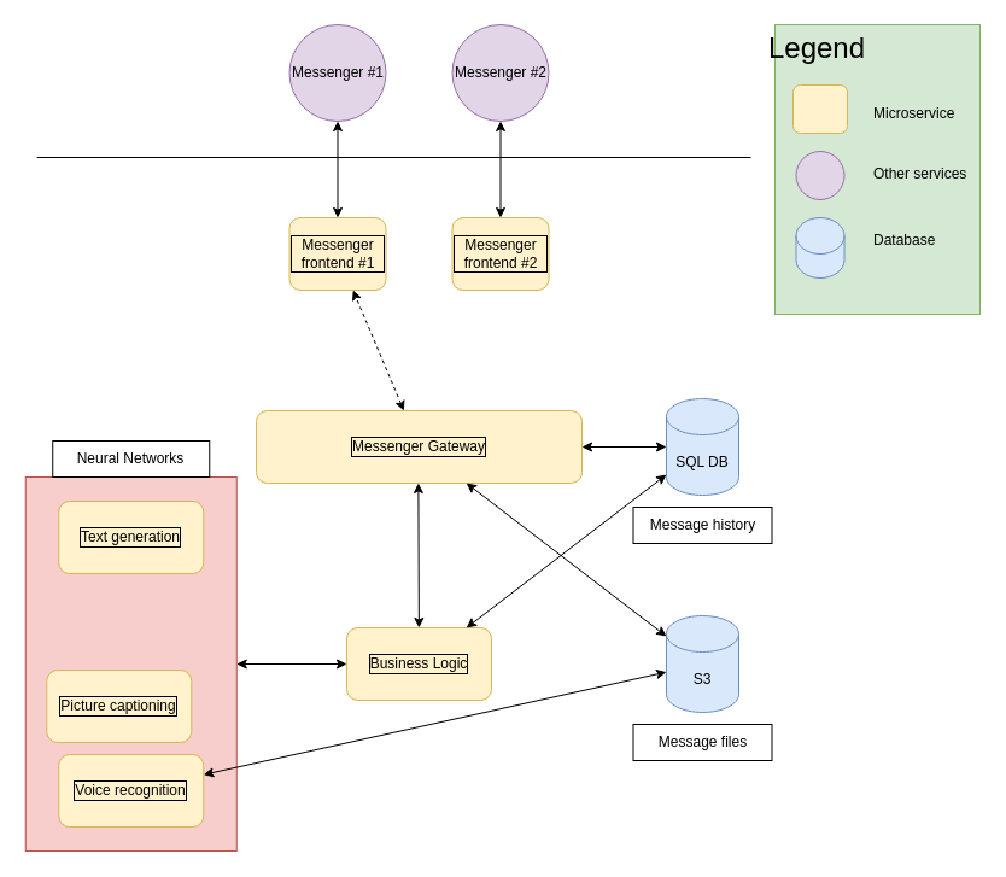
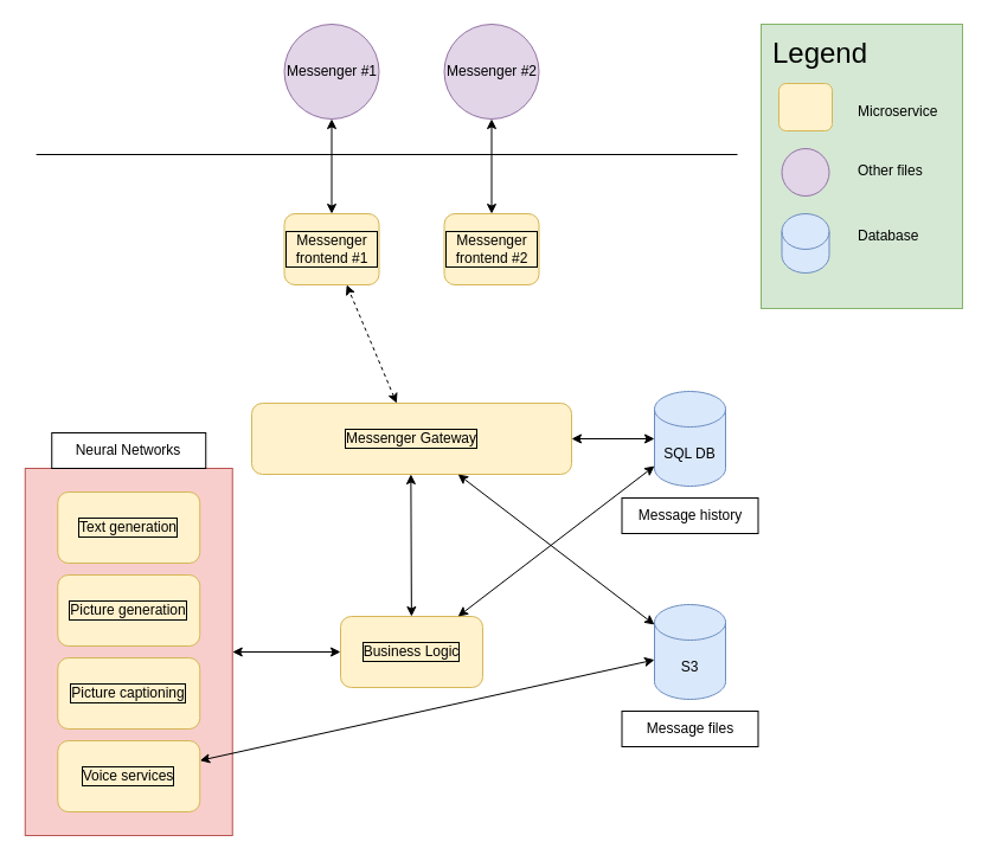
  <mxCell id="0" />
  <mxCell id="1" parent="0" />
  <mxCell id="2" value="" style="rounded=0;whiteSpace=wrap;html=1;labelBorderColor=default;fontSize=24;fillColor=#d5e8d4;strokeColor=#82b366;" parent="1" vertex="1"><mxGeometry x="642" y="20" width="170" height="240" as="geometry" /></mxCell>
  <mxCell id="3" value="" style="whiteSpace=wrap;html=1;fillColor=#f8cecc;strokeColor=#b85450;" parent="1" vertex="1"><mxGeometry x="20.75" y="395" width="175" height="310" as="geometry" /></mxCell>
  <mxCell id="4" value="Neural Networks" style="text;html=1;strokeColor=default;fillColor=none;align=center;verticalAlign=middle;whiteSpace=wrap;rounded=0;" parent="1" vertex="1"><mxGeometry x="43.25" y="365" width="130" height="30" as="geometry" /></mxCell>
  <mxCell id="5" value="" style="endArrow=classic;startArrow=classic;html=1;rounded=0;" parent="1" source="3" target="18" edge="1"><mxGeometry width="50" height="50" relative="1" as="geometry"><mxPoint x="356.37" y="510" as="sourcePoint" /><mxPoint x="306.37" y="560" as="targetPoint" /></mxGeometry></mxCell>
  <mxCell id="6" value="" style="endArrow=classic;startArrow=classic;html=1;rounded=0;dashed=1;" parent="1" source="16" target="17" edge="1"><mxGeometry width="50" height="50" relative="1" as="geometry"><mxPoint x="346.491" y="340" as="sourcePoint" /><mxPoint x="346.37" y="260" as="targetPoint" /></mxGeometry></mxCell>
  <mxCell id="7" value="SQL DB" style="shape=cylinder3;whiteSpace=wrap;html=1;boundedLbl=1;backgroundOutline=1;size=15;fillColor=#dae8fc;strokeColor=#6c8ebf;" parent="1" vertex="1"><mxGeometry x="552" y="330" width="60" height="80" as="geometry" /></mxCell>
  <mxCell id="8" value="" style="endArrow=classic;startArrow=classic;html=1;rounded=0;" parent="1" source="16" target="7" edge="1"><mxGeometry width="50" height="50" relative="1" as="geometry"><mxPoint x="506.37" y="370" as="sourcePoint" /><mxPoint x="296.37" y="420" as="targetPoint" /></mxGeometry></mxCell>
  <mxCell id="9" value="" style="endArrow=classic;startArrow=classic;html=1;rounded=0;" parent="1" source="18" edge="1"><mxGeometry width="50" height="50" relative="1" as="geometry"><mxPoint x="345.656" y="520.006" as="sourcePoint" /><mxPoint x="346.37" y="400" as="targetPoint" /></mxGeometry></mxCell>
  <mxCell id="10" value="Messenger #1" style="ellipse;whiteSpace=wrap;html=1;aspect=fixed;fillColor=#e1d5e7;strokeColor=#9673a6;" parent="1" vertex="1"><mxGeometry x="239.5" y="20" width="80" height="80" as="geometry" /></mxCell>
  <mxCell id="11" value="Messenger #2" style="ellipse;whiteSpace=wrap;html=1;aspect=fixed;fillColor=#e1d5e7;strokeColor=#9673a6;" parent="1" vertex="1"><mxGeometry x="374.5" y="20" width="80" height="80" as="geometry" /></mxCell>
  <mxCell id="12" value="" style="endArrow=none;html=1;rounded=0;" parent="1" edge="1"><mxGeometry width="50" height="50" relative="1" as="geometry"><mxPoint x="30.12" y="130" as="sourcePoint" /><mxPoint x="622" y="130" as="targetPoint" /></mxGeometry></mxCell>
  <mxCell id="13" value="" style="endArrow=classic;startArrow=classic;html=1;rounded=0;" parent="1" target="10" edge="1"><mxGeometry width="50" height="50" relative="1" as="geometry"><mxPoint x="279.5" y="180" as="sourcePoint" /><mxPoint x="332" y="350" as="targetPoint" /></mxGeometry></mxCell>
  <mxCell id="14" value="" style="endArrow=classic;startArrow=classic;html=1;rounded=0;" parent="1" target="11" edge="1" source="35"><mxGeometry width="50" height="50" relative="1" as="geometry"><mxPoint x="414.5" y="180" as="sourcePoint" /><mxPoint x="224.5" y="350" as="targetPoint" /></mxGeometry></mxCell>
  <mxCell id="15" value="" style="endArrow=classic;startArrow=classic;html=1;rounded=0;fontSize=24;" parent="1" source="28" target="31" edge="1"><mxGeometry width="50" height="50" relative="1" as="geometry"><mxPoint x="246.37" y="410" as="sourcePoint" /><mxPoint x="381.508" y="550.886" as="targetPoint" /></mxGeometry></mxCell>
  <mxCell id="16" value="Messenger Gateway" style="rounded=1;whiteSpace=wrap;html=1;labelBorderColor=default;fontSize=12;fillColor=#fff2cc;strokeColor=#d6b656;" parent="1" vertex="1"><mxGeometry x="212" y="340" width="270" height="60" as="geometry" /></mxCell>
  <mxCell id="17" value="Messenger frontend #1" style="rounded=1;whiteSpace=wrap;html=1;labelBorderColor=default;fontSize=12;fillColor=#fff2cc;strokeColor=#d6b656;" parent="1" vertex="1"><mxGeometry x="239.5" y="180" width="80" height="60" as="geometry" /></mxCell>
  <mxCell id="18" value="Business Logic" style="rounded=1;whiteSpace=wrap;html=1;labelBorderColor=default;fontSize=12;fillColor=#fff2cc;strokeColor=#d6b656;" parent="1" vertex="1"><mxGeometry x="287" y="520" width="120" height="60" as="geometry" /></mxCell>
- <mxCell id="19" value="Picture captioning" style="rounded=1;whiteSpace=wrap;html=1;labelBorderColor=default;fontSize=12;fillColor=#fff2cc;strokeColor=#d6b656;" parent="1" vertex="1"><mxGeometry x="38.25" y="555" width="120" height="60" as="geometry" /></mxCell>
- <mxCell id="21" value="Legend" style="text;html=1;strokeColor=none;fillColor=none;align=center;verticalAlign=middle;whiteSpace=wrap;rounded=0;fontSize=24;" parent="1" vertex="1"><mxGeometry x="647" y="25" width="60" height="30" as="geometry" /></mxCell>
+ <mxCell id="19" value="Picture captioning" style="rounded=1;whiteSpace=wrap;html=1;labelBorderColor=default;fontSize=12;fillColor=#fff2cc;strokeColor=#d6b656;" parent="1" vertex="1"><mxGeometry x="48.25" y="555" width="120" height="60" as="geometry" /></mxCell>
+ <mxCell id="20" value="Picture generation" style="rounded=1;whiteSpace=wrap;html=1;labelBorderColor=default;fontSize=12;fillColor=#fff2cc;strokeColor=#d6b656;" parent="1" vertex="1"><mxGeometry x="48.25" y="485" width="120" height="60" as="geometry" /></mxCell>
+ <mxCell id="21" value="Legend" style="text;html=1;strokeColor=none;fillColor=none;align=center;verticalAlign=middle;whiteSpace=wrap;rounded=0;fontSize=24;" parent="1" vertex="1"><mxGeometry x="662" y="30" width="60" height="30" as="geometry" /></mxCell>
  <mxCell id="22" value="" style="rounded=1;whiteSpace=wrap;html=1;labelBorderColor=default;fontSize=12;fillColor=#fff2cc;strokeColor=#d6b656;" parent="1" vertex="1"><mxGeometry x="657" y="70" width="45" height="40" as="geometry" /></mxCell>
  <mxCell id="23" value="" style="ellipse;whiteSpace=wrap;html=1;aspect=fixed;labelBorderColor=default;fontSize=12;fillColor=#e1d5e7;strokeColor=#9673a6;" parent="1" vertex="1"><mxGeometry x="659.5" y="125" width="40" height="40" as="geometry" /></mxCell>
  <mxCell id="24" value="" style="shape=cylinder3;whiteSpace=wrap;html=1;boundedLbl=1;backgroundOutline=1;size=15;labelBorderColor=default;fontSize=12;fillColor=#dae8fc;strokeColor=#6c8ebf;" parent="1" vertex="1"><mxGeometry x="659.5" y="180" width="40" height="50" as="geometry" /></mxCell>
  <mxCell id="25" value="&lt;font style=&quot;font-size: 12px;&quot;&gt;Microservice&lt;/font&gt;" style="text;html=1;strokeColor=none;fillColor=none;align=left;verticalAlign=middle;whiteSpace=wrap;rounded=0;fontSize=24;" parent="1" vertex="1"><mxGeometry x="722" y="75" width="60" height="30" as="geometry" /></mxCell>
- <mxCell id="26" value="&lt;font style=&quot;font-size: 12px;&quot;&gt;Other services&lt;/font&gt;" style="text;html=1;strokeColor=none;fillColor=none;align=left;verticalAlign=middle;whiteSpace=wrap;rounded=0;fontSize=24;" parent="1" vertex="1"><mxGeometry x="722" y="125" width="90" height="30" as="geometry" /></mxCell>
+ <mxCell id="26" value="&lt;font style=&quot;font-size: 12px;&quot;&gt;Other files&lt;/font&gt;" style="text;html=1;strokeColor=none;fillColor=none;align=left;verticalAlign=middle;whiteSpace=wrap;rounded=0;fontSize=24;" parent="1" vertex="1"><mxGeometry x="722" y="125" width="90" height="30" as="geometry" /></mxCell>
  <mxCell id="27" value="&lt;font style=&quot;font-size: 12px;&quot;&gt;Database&lt;/font&gt;" style="text;html=1;strokeColor=none;fillColor=none;align=left;verticalAlign=middle;whiteSpace=wrap;rounded=0;fontSize=24;" parent="1" vertex="1"><mxGeometry x="722" y="180" width="90" height="30" as="geometry" /></mxCell>
  <mxCell id="28" value="S3" style="shape=cylinder3;whiteSpace=wrap;html=1;boundedLbl=1;backgroundOutline=1;size=15;fillColor=#dae8fc;strokeColor=#6c8ebf;" parent="1" vertex="1"><mxGeometry x="552" y="510" width="60" height="80" as="geometry" /></mxCell>
  <mxCell id="29" value="" style="endArrow=classic;startArrow=classic;html=1;rounded=0;" parent="1" source="16" target="28" edge="1"><mxGeometry width="50" height="50" relative="1" as="geometry"><mxPoint x="436" y="380" as="sourcePoint" /><mxPoint x="576" y="380" as="targetPoint" /></mxGeometry></mxCell>
  <mxCell id="30" value="" style="endArrow=classic;startArrow=classic;html=1;rounded=0;fontSize=24;" parent="1" source="7" target="18" edge="1"><mxGeometry width="50" height="50" relative="1" as="geometry"><mxPoint x="576" y="515" as="sourcePoint" /><mxPoint x="416" y="540" as="targetPoint" /></mxGeometry></mxCell>
- <mxCell id="31" value="Voice recognition" style="rounded=1;whiteSpace=wrap;html=1;labelBorderColor=default;fontSize=12;fillColor=#fff2cc;strokeColor=#d6b656;" parent="1" vertex="1"><mxGeometry x="48.25" y="625" width="120" height="60" as="geometry" /></mxCell>
+ <mxCell id="31" value="Voice services" style="rounded=1;whiteSpace=wrap;html=1;labelBorderColor=default;fontSize=12;fillColor=#fff2cc;strokeColor=#d6b656;" parent="1" vertex="1"><mxGeometry x="48.25" y="625" width="120" height="60" as="geometry" /></mxCell>
  <mxCell id="32" value="Text generation" style="rounded=1;whiteSpace=wrap;html=1;labelBorderColor=default;fontSize=12;fillColor=#fff2cc;strokeColor=#d6b656;" parent="1" vertex="1"><mxGeometry x="48.25" y="415" width="120" height="60" as="geometry" /></mxCell>
  <mxCell id="33" value="Message history" style="text;html=1;strokeColor=default;fillColor=none;align=center;verticalAlign=middle;whiteSpace=wrap;rounded=0;" parent="1" vertex="1"><mxGeometry x="524.5" y="420" width="115" height="30" as="geometry" /></mxCell>
  <mxCell id="34" value="Message files" style="text;html=1;strokeColor=default;fillColor=none;align=center;verticalAlign=middle;whiteSpace=wrap;rounded=0;" parent="1" vertex="1"><mxGeometry x="524.5" y="600" width="115" height="30" as="geometry" /></mxCell>
  <mxCell id="35" value="Messenger frontend #2" style="rounded=1;whiteSpace=wrap;html=1;labelBorderColor=default;fontSize=12;fillColor=#fff2cc;strokeColor=#d6b656;" vertex="1" parent="1"><mxGeometry x="374.5" y="180" width="80" height="60" as="geometry" /></mxCell>
